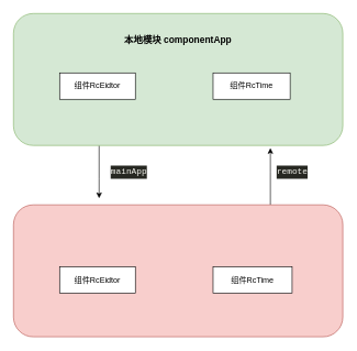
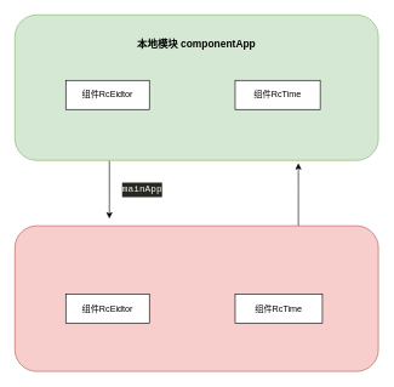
  <mxCell id="0" />
  <mxCell id="1" parent="0" />
  <mxCell id="2" value="" style="edgeStyle=orthogonalEdgeStyle;rounded=0;orthogonalLoop=1;jettySize=auto;html=1;fontSize=20;spacing=9;" parent="1" source="3" edge="1"><mxGeometry relative="1" as="geometry"><mxPoint x="150" y="300" as="targetPoint" /><Array as="points"><mxPoint x="150" y="270" /><mxPoint x="150" y="270" /></Array></mxGeometry></mxCell>
  <mxCell id="3" value="&lt;h3&gt;&lt;br&gt;&lt;/h3&gt;" style="rounded=1;whiteSpace=wrap;html=1;fillColor=#d5e8d4;strokeColor=#82b366;align=left;" parent="1" vertex="1"><mxGeometry x="20" y="20" width="500" height="200" as="geometry" /></mxCell>
  <mxCell id="4" value="组件RcEidtor" style="rounded=0;whiteSpace=wrap;html=1;" parent="1" vertex="1"><mxGeometry x="90" y="110" width="115" height="40" as="geometry" /></mxCell>
  <mxCell id="5" value="&lt;span&gt;组件RcTime&lt;/span&gt;" style="rounded=0;whiteSpace=wrap;html=1;" parent="1" vertex="1"><mxGeometry x="323" y="110" width="117" height="40" as="geometry" /></mxCell>
  <mxCell id="6" value="&lt;h3 style=&quot;text-align: left&quot;&gt;&lt;span style=&quot;line-height: 1.404px&quot;&gt;本地模块 componentApp&lt;/span&gt;&lt;/h3&gt;" style="text;html=1;strokeColor=none;fillColor=none;align=center;verticalAlign=middle;whiteSpace=wrap;rounded=0;" parent="1" vertex="1"><mxGeometry x="160" y="50" width="220" height="20" as="geometry" /></mxCell>
  <mxCell id="7" value="" style="edgeStyle=orthogonalEdgeStyle;rounded=0;orthogonalLoop=1;jettySize=auto;html=1;fontSize=20;" parent="1" source="8" edge="1"><mxGeometry relative="1" as="geometry"><mxPoint x="410" y="224" as="targetPoint" /><Array as="points"><mxPoint x="410" y="260" /><mxPoint x="410" y="260" /></Array></mxGeometry></mxCell>
  <mxCell id="8" value="&lt;h3&gt;&lt;span style=&quot;color: rgba(0 , 0 , 0 , 0) ; font-family: monospace ; font-size: 0px ; font-weight: 400&quot;&gt;%3CmxGraphModel%3E%3Croot%3E%3CmxCell%20id%3D%220%22%2F%3E%3CmxCell%20id%3D%221%22%20parent%3D%220%22%2F%3E%3CmxCell%20id%3D%222%22%20value%3D%22%26lt%3Bspan%26gt%3B%E7%BB%84%E4%BB%B6RcTime%26lt%3B%2Fspan%26gt%3B%22%20style%3D%22rounded%3D0%3BwhiteSpace%3Dwrap%3Bhtml%3D1%3B%22%20vertex%3D%221%22%20parent%3D%221%22%3E%3CmxGeometry%20x%3D%22353%22%20y%3D%22170%22%20width%3D%22120%22%20height%3D%2260%22%20as%3D%22geometry%22%2F%3E%3C%2FmxCell%3E%3C%2Froot%3E%3C%2FmxGraphModel%3E&lt;/span&gt;&lt;br&gt;&lt;/h3&gt;" style="rounded=1;whiteSpace=wrap;html=1;fillColor=#f8cecc;strokeColor=#b85450;align=left;" parent="1" vertex="1"><mxGeometry x="20" y="310" width="500" height="200" as="geometry" /></mxCell>
  <mxCell id="9" value="组件RcEidtor" style="rounded=0;whiteSpace=wrap;html=1;" parent="1" vertex="1"><mxGeometry x="90" y="404" width="115" height="40" as="geometry" /></mxCell>
  <mxCell id="10" value="&lt;span&gt;组件RcTime&lt;/span&gt;" style="rounded=0;whiteSpace=wrap;html=1;" parent="1" vertex="1"><mxGeometry x="323" y="404" width="120" height="40" as="geometry" /></mxCell>
  <mxCell id="11" value="&lt;div style=&quot;color: rgb(248 , 248 , 242) ; background-color: rgb(39 , 40 , 34) ; font-family: &amp;#34;menlo&amp;#34; , &amp;#34;monaco&amp;#34; , &amp;#34;courier new&amp;#34; , monospace ; font-size: 13px ; line-height: 20px ; white-space: pre&quot;&gt;mainApp&lt;/div&gt;" style="text;html=1;strokeColor=none;fillColor=none;align=center;verticalAlign=middle;whiteSpace=wrap;rounded=0;fontSize=20;" parent="1" vertex="1"><mxGeometry x="148" y="250" width="95" height="20" as="geometry" /></mxCell>
- <mxCell id="12" value="&lt;div style=&quot;color: rgb(248 , 248 , 242) ; background-color: rgb(39 , 40 , 34) ; font-family: &amp;#34;menlo&amp;#34; , &amp;#34;monaco&amp;#34; , &amp;#34;courier new&amp;#34; , monospace ; font-size: 13px ; line-height: 20px ; white-space: pre&quot;&gt;remote&lt;/div&gt;" style="text;html=1;strokeColor=none;fillColor=none;align=center;verticalAlign=middle;whiteSpace=wrap;rounded=0;fontSize=20;" parent="1" vertex="1"><mxGeometry x="395.5" y="250" width="95" height="20" as="geometry" /></mxCell>
